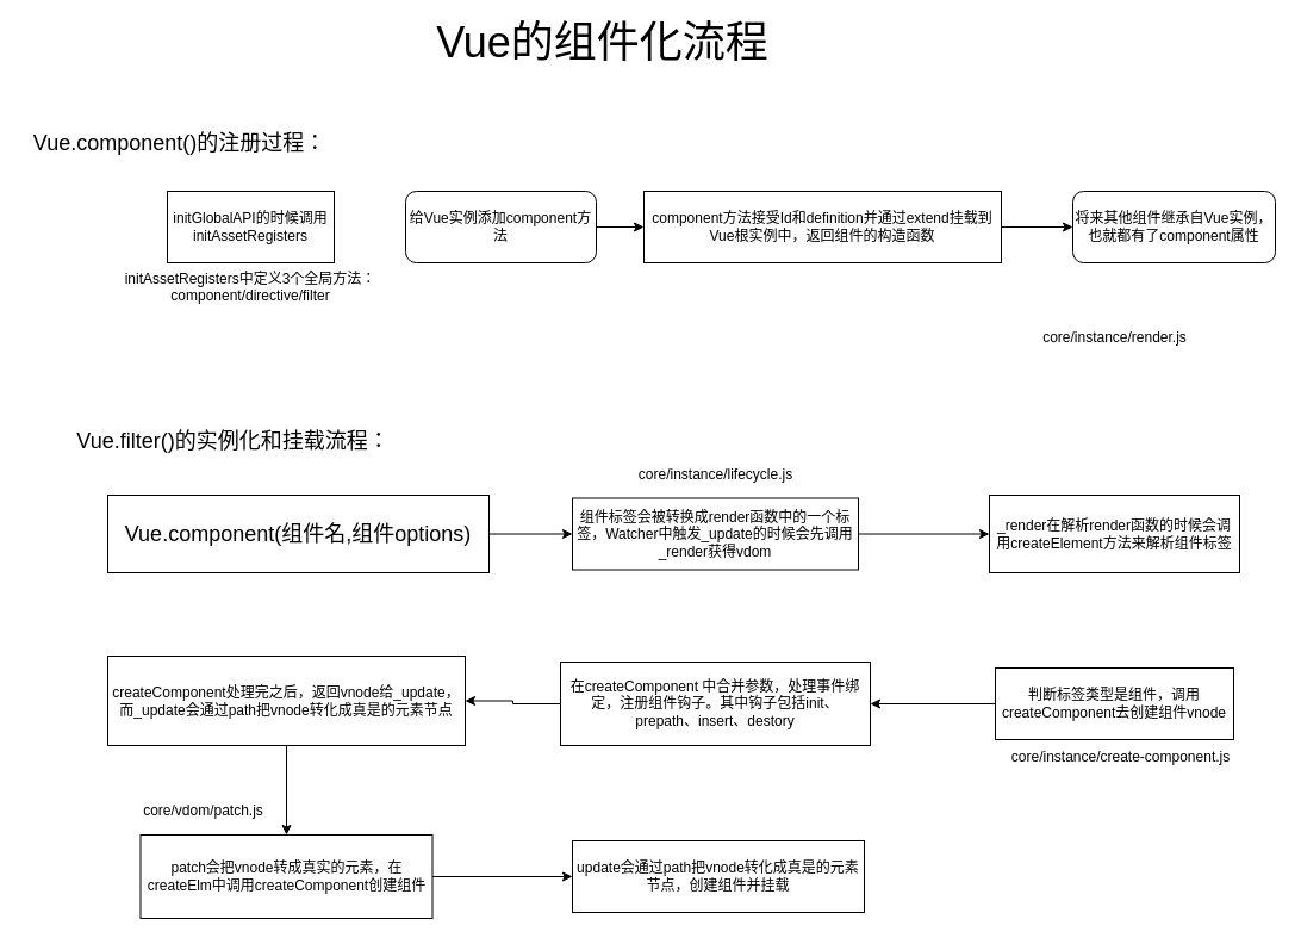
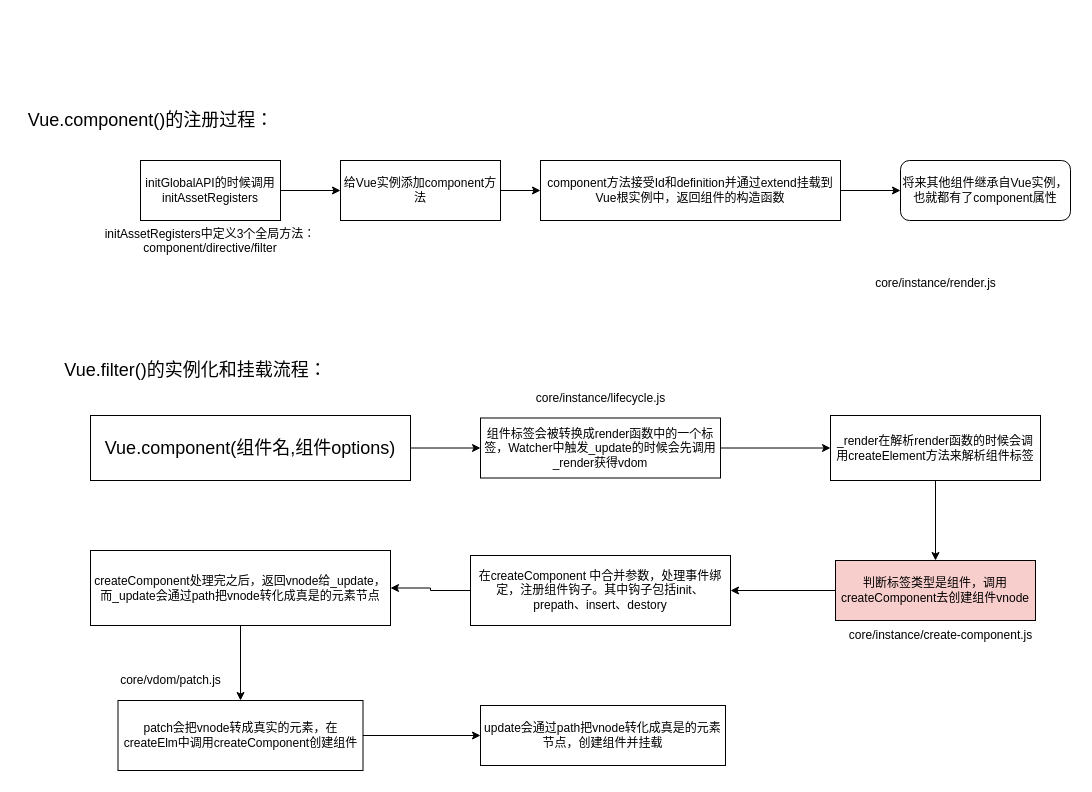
  <mxCell id="0" />
  <mxCell id="1" parent="0" />
- <mxCell id="2" value="&lt;font style=&quot;font-size: 36px&quot;&gt;Vue的组件化流程&lt;/font&gt;" style="text;html=1;align=center;verticalAlign=middle;resizable=0;points=[];autosize=1;" vertex="1" parent="1"><mxGeometry x="360" y="20" width="290" height="30" as="geometry" /></mxCell>
+ <mxCell id="3" style="edgeStyle=orthogonalEdgeStyle;rounded=0;orthogonalLoop=1;jettySize=auto;html=1;entryX=0;entryY=0.5;entryDx=0;entryDy=0;" edge="1" parent="1" source="4" target="7"><mxGeometry relative="1" as="geometry" /></mxCell>
  <mxCell id="4" value="initGlobalAPI的时候调用initAssetRegisters" style="rounded=0;whiteSpace=wrap;html=1;" vertex="1" parent="1"><mxGeometry x="140" y="160" width="140" height="60" as="geometry" /></mxCell>
  <mxCell id="5" value="initAssetRegisters中定义3个全局方法：&lt;br&gt;component/directive/filter" style="text;whiteSpace=wrap;html=1;align=center;" vertex="1" parent="1"><mxGeometry x="90" y="220" width="240" height="40" as="geometry" /></mxCell>
  <mxCell id="6" style="edgeStyle=orthogonalEdgeStyle;rounded=0;orthogonalLoop=1;jettySize=auto;html=1;" edge="1" parent="1" source="7" target="9"><mxGeometry relative="1" as="geometry" /></mxCell>
- <mxCell id="7" value="给Vue实例添加component方法" style="whiteSpace=wrap;html=1;rounded=1;" vertex="1" parent="1"><mxGeometry x="340" y="160" width="160" height="60" as="geometry" /></mxCell>
+ <mxCell id="7" value="给Vue实例添加component方法" style="rounded=0;whiteSpace=wrap;html=1;" vertex="1" parent="1"><mxGeometry x="340" y="160" width="160" height="60" as="geometry" /></mxCell>
  <mxCell id="8" style="edgeStyle=orthogonalEdgeStyle;rounded=0;orthogonalLoop=1;jettySize=auto;html=1;entryX=0;entryY=0.5;entryDx=0;entryDy=0;" edge="1" parent="1" source="9" target="11"><mxGeometry relative="1" as="geometry" /></mxCell>
  <mxCell id="9" value="&lt;span&gt;component方法接受Id和definition并通过extend挂载到Vue根实例中，返回组件的构造函数&lt;/span&gt;" style="rounded=0;whiteSpace=wrap;html=1;" vertex="1" parent="1"><mxGeometry x="540" y="160" width="300" height="60" as="geometry" /></mxCell>
  <mxCell id="10" value="&lt;font style=&quot;font-size: 18px&quot;&gt;Vue.component()的注册过程：&lt;/font&gt;" style="text;html=1;align=center;verticalAlign=middle;resizable=0;points=[];autosize=1;" vertex="1" parent="1"><mxGeometry x="20" y="110" width="260" height="20" as="geometry" /></mxCell>
  <mxCell id="11" value="将来其他组件继承自Vue实例，也就都有了component属性" style="whiteSpace=wrap;html=1;rounded=1;" vertex="1" parent="1"><mxGeometry x="900" y="160" width="170" height="60" as="geometry" /></mxCell>
  <mxCell id="12" value="&lt;font style=&quot;font-size: 18px&quot;&gt;Vue.filter()的实例化和挂载流程：&lt;/font&gt;" style="text;html=1;align=center;verticalAlign=middle;resizable=0;points=[];autosize=1;" vertex="1" parent="1"><mxGeometry x="30" y="360" width="330" height="20" as="geometry" /></mxCell>
  <mxCell id="13" style="edgeStyle=orthogonalEdgeStyle;rounded=0;orthogonalLoop=1;jettySize=auto;html=1;entryX=0;entryY=0.5;entryDx=0;entryDy=0;" edge="1" parent="1" source="14" target="16"><mxGeometry relative="1" as="geometry" /></mxCell>
  <mxCell id="14" value="&lt;span style=&quot;font-size: 18px&quot;&gt;Vue.component(组件名,组件options)&lt;/span&gt;" style="rounded=0;whiteSpace=wrap;html=1;" vertex="1" parent="1"><mxGeometry x="90" y="415" width="320" height="65" as="geometry" /></mxCell>
  <mxCell id="15" style="edgeStyle=orthogonalEdgeStyle;rounded=0;orthogonalLoop=1;jettySize=auto;html=1;entryX=0;entryY=0.5;entryDx=0;entryDy=0;" edge="1" parent="1" source="16" target="18"><mxGeometry relative="1" as="geometry" /></mxCell>
  <mxCell id="16" value="组件标签会被转换成render函数中的一个标签，Watcher中触发_update的时候会先调用_render获得vdom" style="rounded=0;whiteSpace=wrap;html=1;" vertex="1" parent="1"><mxGeometry x="480" y="417.5" width="240" height="60" as="geometry" /></mxCell>
+ <mxCell id="17" style="edgeStyle=orthogonalEdgeStyle;rounded=0;orthogonalLoop=1;jettySize=auto;html=1;" edge="1" parent="1" source="18" target="20"><mxGeometry relative="1" as="geometry" /></mxCell>
  <mxCell id="18" value="_render在解析render函数的时候会调用createElement方法来解析组件标签" style="rounded=0;whiteSpace=wrap;html=1;" vertex="1" parent="1"><mxGeometry x="830" y="415" width="210" height="65" as="geometry" /></mxCell>
  <mxCell id="19" style="edgeStyle=orthogonalEdgeStyle;rounded=0;orthogonalLoop=1;jettySize=auto;html=1;entryX=1;entryY=0.5;entryDx=0;entryDy=0;" edge="1" parent="1" source="20" target="22"><mxGeometry relative="1" as="geometry" /></mxCell>
- <mxCell id="20" value="判断标签类型是组件，调用createComponent去创建组件vnode" style="rounded=0;whiteSpace=wrap;html=1;" vertex="1" parent="1"><mxGeometry x="835" y="560" width="200" height="60" as="geometry" /></mxCell>
+ <mxCell id="20" value="判断标签类型是组件，调用createComponent去创建组件vnode" style="rounded=0;whiteSpace=wrap;html=1;fillColor=#f8cecc;" vertex="1" parent="1"><mxGeometry x="835" y="560" width="200" height="60" as="geometry" /></mxCell>
  <mxCell id="21" style="edgeStyle=orthogonalEdgeStyle;rounded=0;orthogonalLoop=1;jettySize=auto;html=1;entryX=1;entryY=0.5;entryDx=0;entryDy=0;" edge="1" parent="1" source="22" target="31"><mxGeometry relative="1" as="geometry" /></mxCell>
  <mxCell id="22" value="在createComponent 中合并参数，处理事件绑定，注册组件钩子。其中钩子包括init、prepath、insert、destory" style="rounded=0;whiteSpace=wrap;html=1;" vertex="1" parent="1"><mxGeometry x="470" y="555" width="260" height="70" as="geometry" /></mxCell>
  <mxCell id="23" value="core/instance/lifecycle.js" style="text;html=1;align=center;verticalAlign=middle;resizable=0;points=[];autosize=1;" vertex="1" parent="1"><mxGeometry x="530" y="388" width="140" height="20" as="geometry" /></mxCell>
  <mxCell id="24" value="core/instance/render.js" style="text;html=1;align=center;verticalAlign=middle;resizable=0;points=[];autosize=1;" vertex="1" parent="1"><mxGeometry x="865" y="273" width="140" height="20" as="geometry" /></mxCell>
  <mxCell id="25" value="core/instance/create-component.js" style="text;html=1;align=center;verticalAlign=middle;resizable=0;points=[];autosize=1;" vertex="1" parent="1"><mxGeometry x="840" y="625" width="200" height="20" as="geometry" /></mxCell>
  <mxCell id="26" style="edgeStyle=orthogonalEdgeStyle;rounded=0;orthogonalLoop=1;jettySize=auto;html=1;" edge="1" parent="1" source="27" target="29"><mxGeometry relative="1" as="geometry" /></mxCell>
  <mxCell id="27" value="patch会把vnode转成真实的元素，在createElm中调用createComponent创建组件" style="rounded=0;whiteSpace=wrap;html=1;" vertex="1" parent="1"><mxGeometry x="117.5" y="700" width="245" height="70" as="geometry" /></mxCell>
  <mxCell id="28" value="core/vdom/patch.js" style="text;html=1;align=center;verticalAlign=middle;resizable=0;points=[];autosize=1;" vertex="1" parent="1"><mxGeometry x="110" y="670" width="120" height="20" as="geometry" /></mxCell>
  <mxCell id="29" value="update会通过path把vnode转化成真是的元素节点，创建组件并挂载" style="rounded=0;whiteSpace=wrap;html=1;" vertex="1" parent="1"><mxGeometry x="480" y="705" width="245" height="60" as="geometry" /></mxCell>
  <mxCell id="30" style="edgeStyle=orthogonalEdgeStyle;rounded=0;orthogonalLoop=1;jettySize=auto;html=1;" edge="1" parent="1" source="31" target="27"><mxGeometry relative="1" as="geometry" /></mxCell>
  <mxCell id="31" value="createComponent处理完之后，返回vnode给_update，而_update会通过path把vnode转化成真是的元素节点" style="rounded=0;whiteSpace=wrap;html=1;" vertex="1" parent="1"><mxGeometry x="90" y="550" width="300" height="75" as="geometry" /></mxCell>
